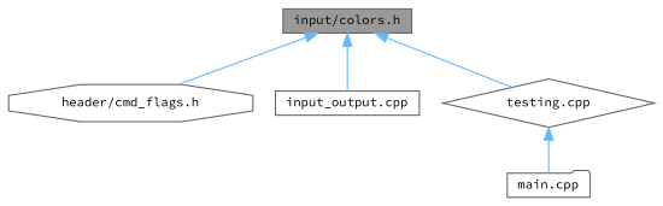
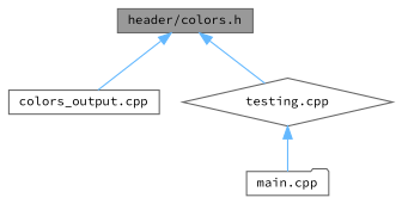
  digraph {
    fontname="Source Code Pro"
    node [color=grey40 fillcolor=white fontname="Source Code Pro" fontsize=10 shape=box style=filled]
    edge [color=steelblue1 dir=back fontname="Source Code Pro" fontsize=10 labelfontname=Helvetica labelfontsize=10 style=solid]
-   n1 [color=gray40 fillcolor=grey60 fontcolor=black height=0.2 label="input/colors.h" width=0.4]
-   n2 [height=0.2 label="header/cmd_flags.h" shape=octagon width=0.4]
-   n3 [height=0.2 label="input_output.cpp" width=0.4]
+   n1 [color=gray40 fillcolor=grey60 fontcolor=black height=0.2 label="header/colors.h" width=0.4]
+   n3 [height=0.2 label="colors_output.cpp" width=0.4]
    n4 [height=0.2 label="testing.cpp" shape=diamond width=0.4]
    n5 [height=0.2 label="main.cpp" shape=folder width=0.4]
-   n1 -> n2
    n1 -> n3
    n1 -> n4
    n4 -> n5
  }
